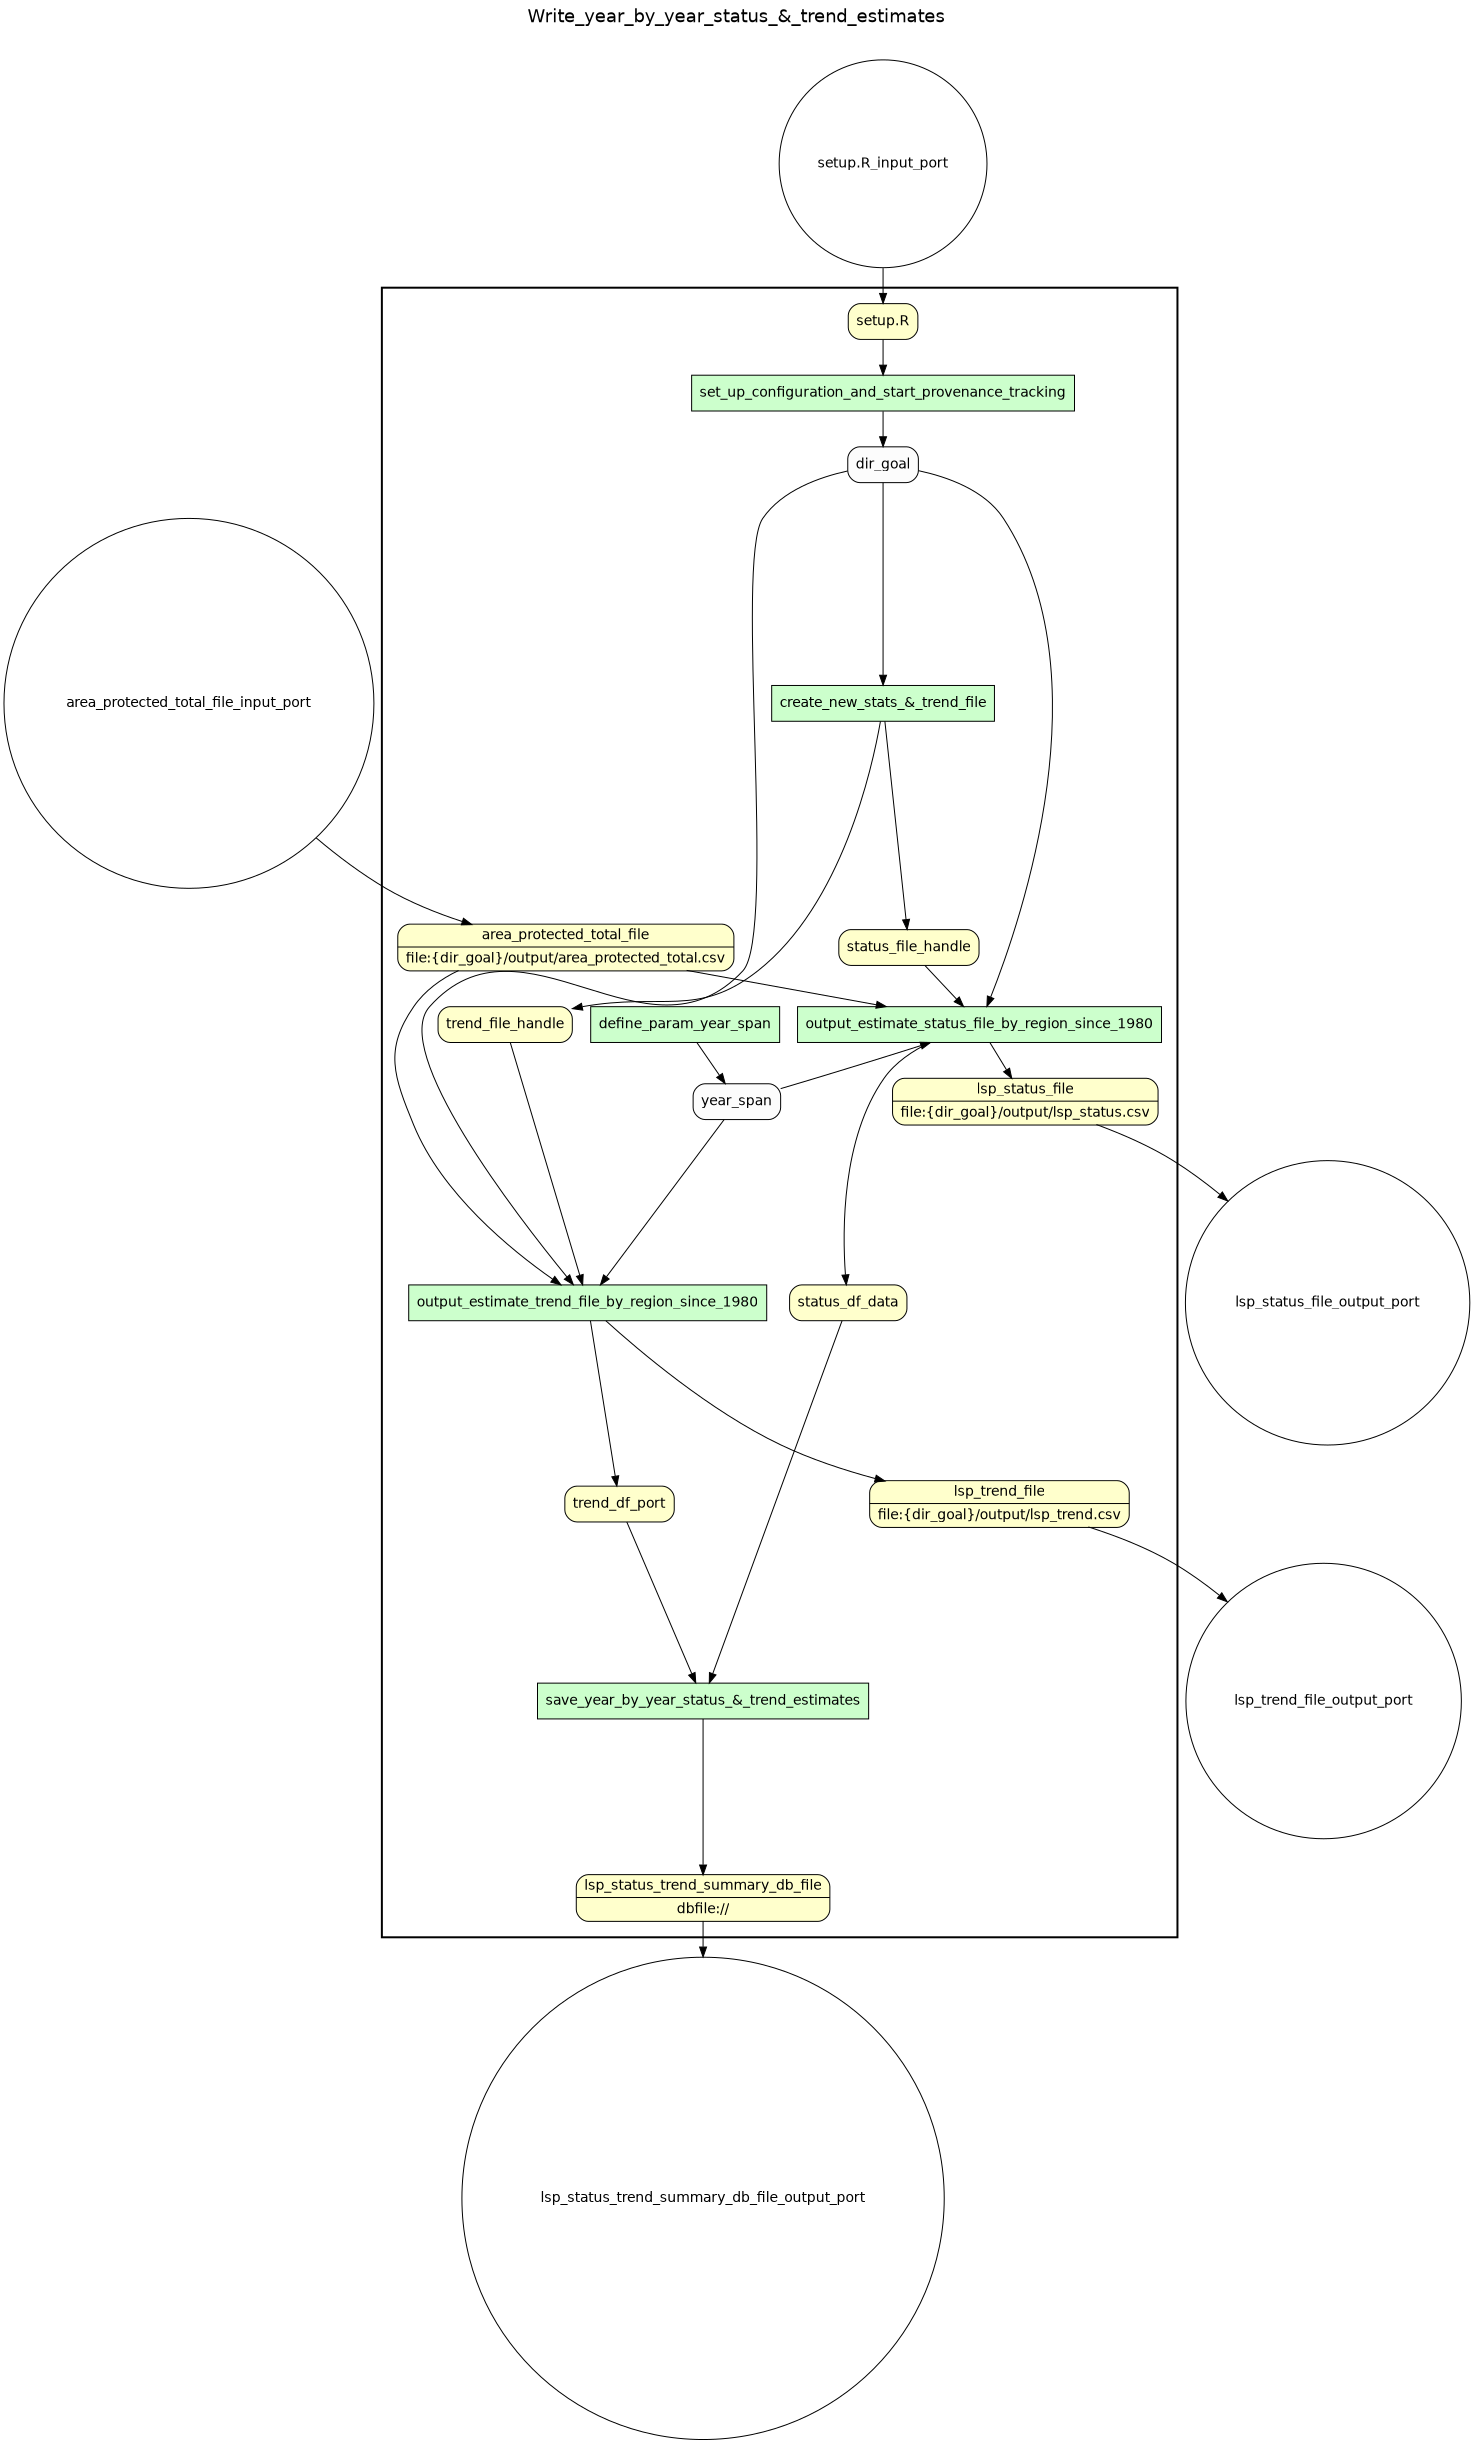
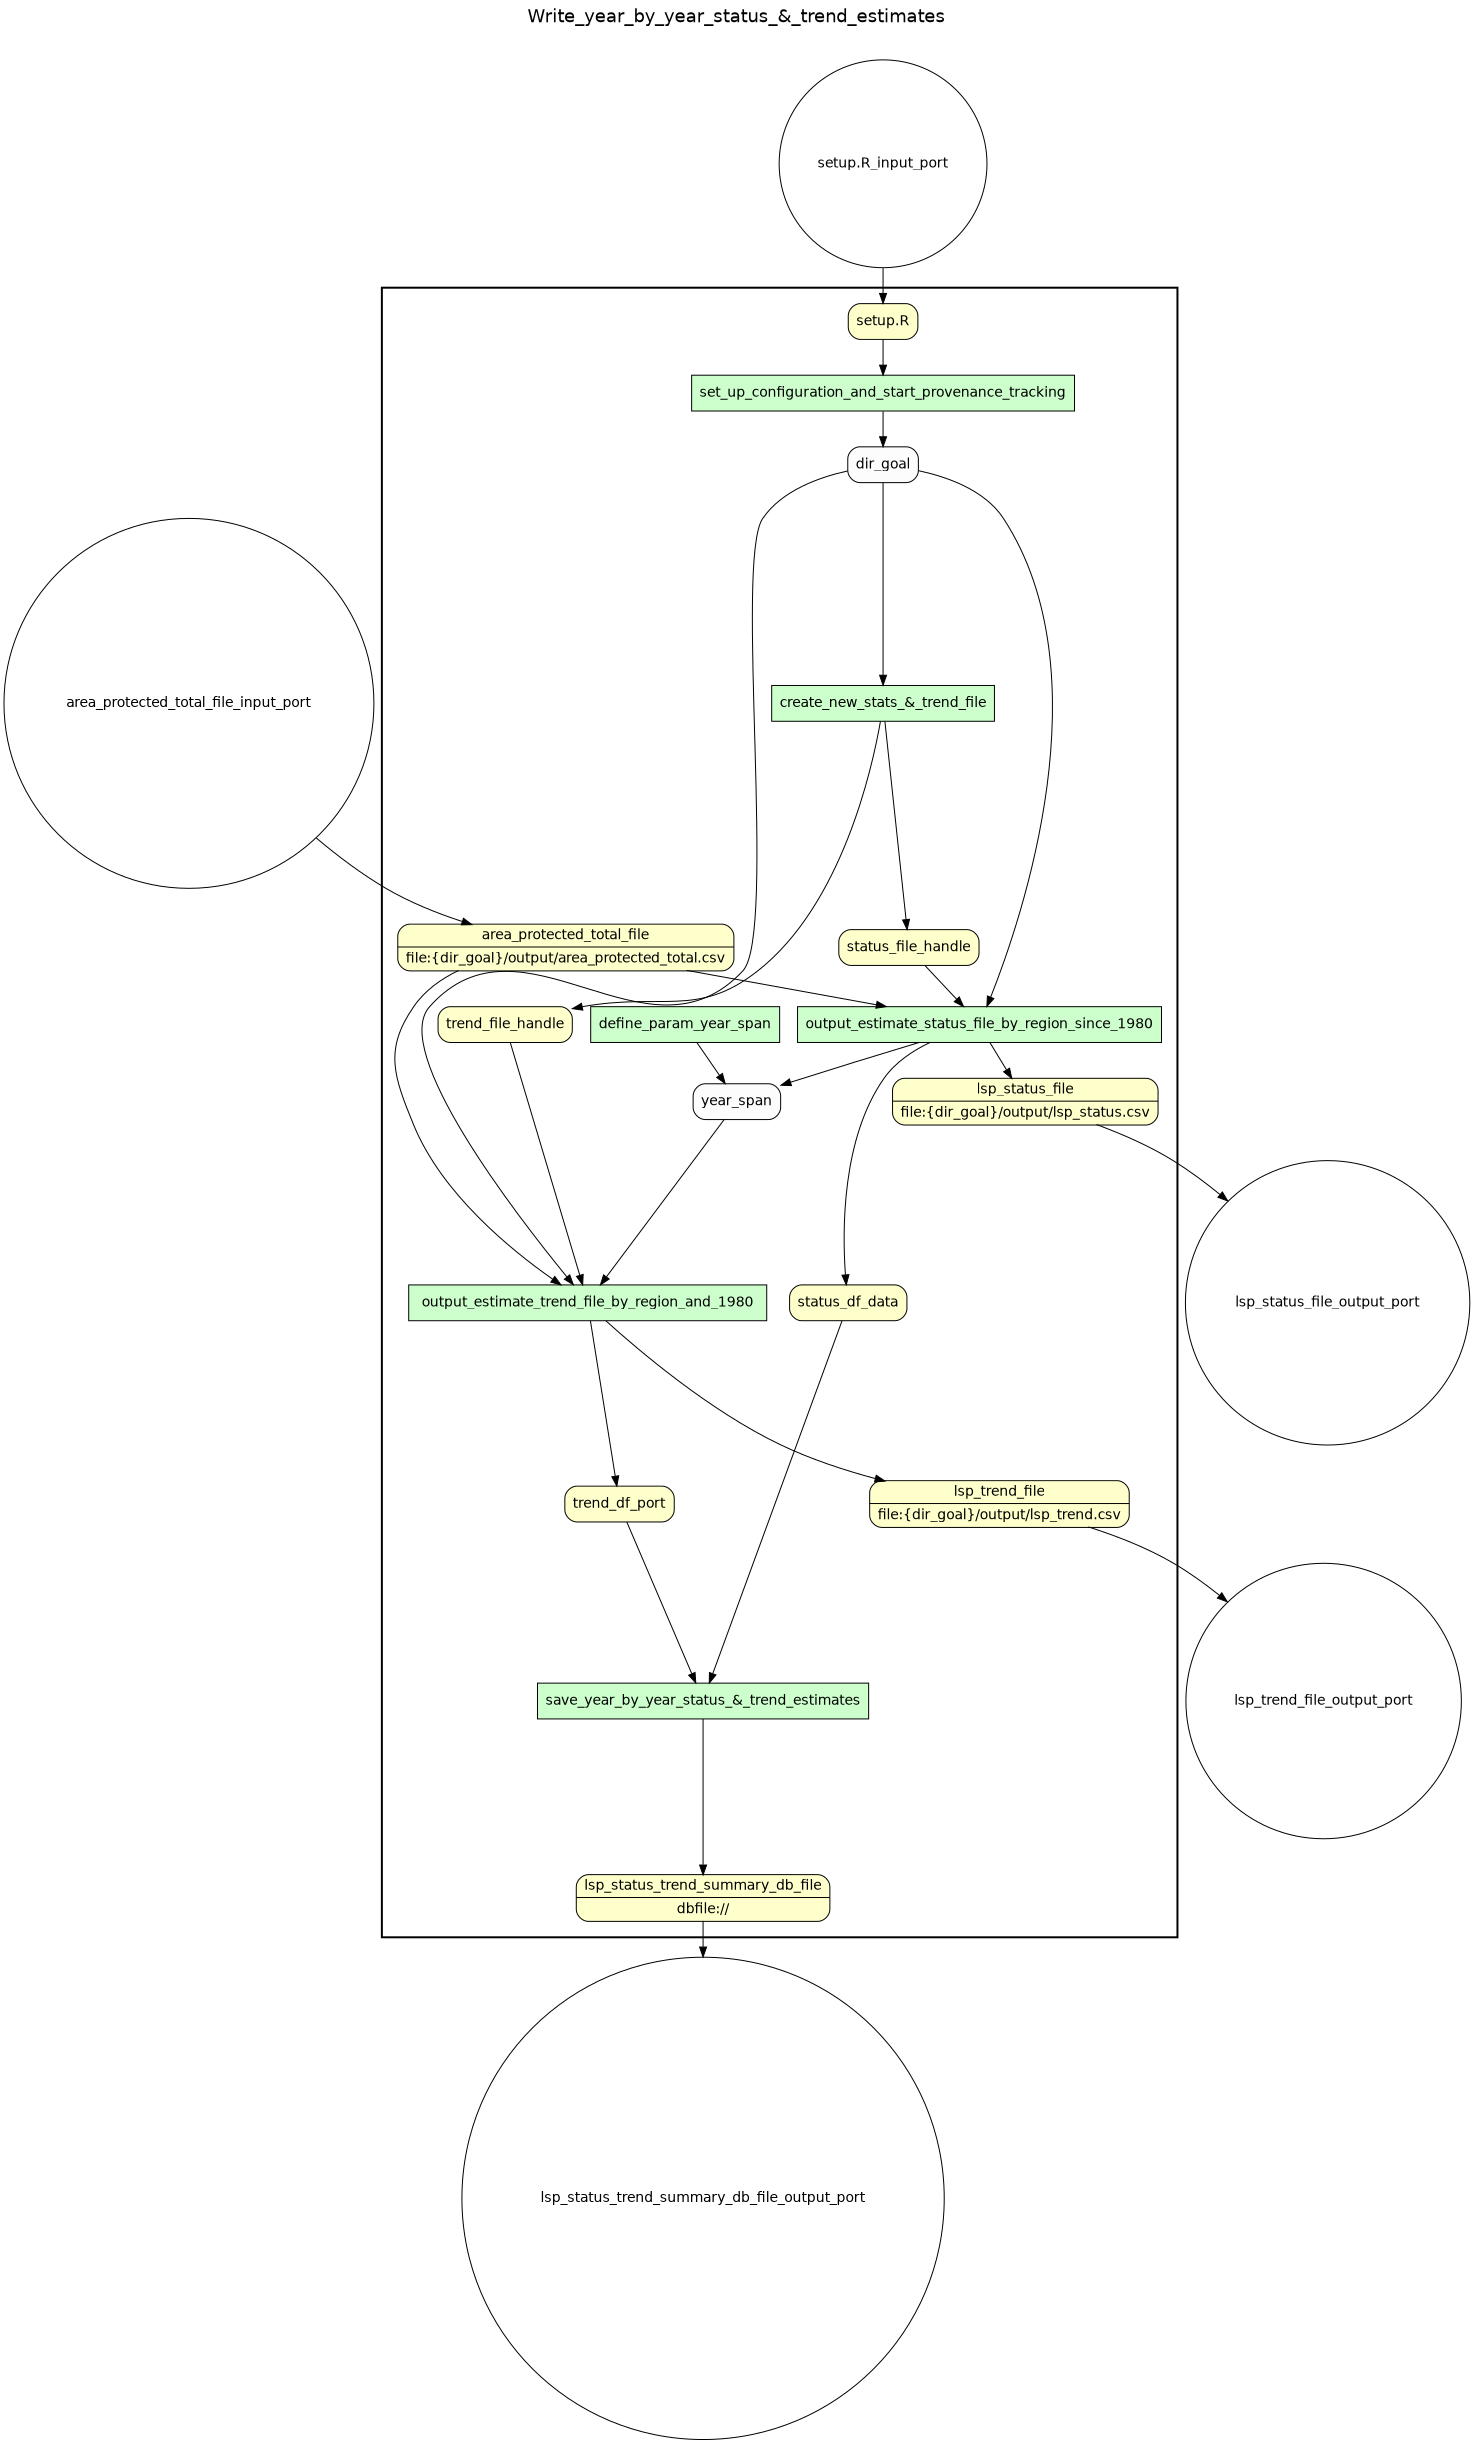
  digraph {
    fontname=Helvetica
    fontsize=18
    label="Write_year_by_year_status_&_trend_estimates"
    labelloc=t
    rankdir=TB
    node [fillcolor="#FFFFCC" fontname=Helvetica peripheries=1 shape=box style="rounded,filled"]
    set_up_configuration_and_start_provenance_tracking [fillcolor="#CCFFCC" style=filled]
    dir_goal [fillcolor="#FCFCFC"]
    "create_new_stats_&_trend_file" [fillcolor="#CCFFCC" style=filled]
    status_file_handle
    trend_file_handle
    define_param_year_span [fillcolor="#CCFFCC" style=filled]
    year_span [fillcolor="#FCFCFC"]
    output_estimate_status_file_by_region_since_1980 [fillcolor="#CCFFCC" style=filled]
    n9 [label="{<f0> lsp_status_file |<f1> file\:\{dir_goal\}/output/lsp_status.csv}" rankdir=LR shape=record]
    status_df_data
-   output_estimate_trend_file_by_region_since_1980 [fillcolor="#CCFFCC" style=filled]
+   output_estimate_trend_file_by_region_since_1980 [fillcolor="#CCFFCC" style=filled label=output_estimate_trend_file_by_region_and_1980]
    n12 [label="{<f0> lsp_trend_file |<f1> file\:\{dir_goal\}/output/lsp_trend.csv}" rankdir=LR shape=record]
    n13 [label=trend_df_port]
    "save_year_by_year_status_&_trend_estimates" [fillcolor="#CCFFCC" style=filled]
    n15 [label="{<f0> lsp_status_trend_summary_db_file |<f1> dbfile\://}" rankdir=LR shape=record]
    "setup.R"
    n17 [label="{<f0> area_protected_total_file |<f1> file\:\{dir_goal\}/output/area_protected_total.csv}" rankdir=LR shape=record]
    lsp_status_file_output_port [fillcolor="#FFFFFF" shape=circle width=0.2]
    lsp_trend_file_output_port [fillcolor="#FFFFFF" shape=circle width=0.2]
    lsp_status_trend_summary_db_file_output_port [fillcolor="#FFFFFF" shape=circle width=0.2]
    "setup.R_input_port" [fillcolor="#FFFFFF" shape=circle width=0.2]
    area_protected_total_file_input_port [fillcolor="#FFFFFF" shape=circle width=0.2]
    subgraph cluster_1 {
      color=black
      label=""
      penwidth=2
      subgraph cluster_2 {
        color=black
        label=""
        penwidth=0
        set_up_configuration_and_start_provenance_tracking
        dir_goal
        "create_new_stats_&_trend_file"
        status_file_handle
        trend_file_handle
        define_param_year_span
        year_span
        output_estimate_status_file_by_region_since_1980
        n9
        status_df_data
        output_estimate_trend_file_by_region_since_1980
        n12
        n13
        "save_year_by_year_status_&_trend_estimates"
        n15
        "setup.R"
        n17
      }
    }
    set_up_configuration_and_start_provenance_tracking -> dir_goal
    dir_goal -> "create_new_stats_&_trend_file"
    dir_goal -> output_estimate_status_file_by_region_since_1980
    dir_goal -> output_estimate_trend_file_by_region_since_1980
    "create_new_stats_&_trend_file" -> status_file_handle
    "create_new_stats_&_trend_file" -> trend_file_handle
    status_file_handle -> output_estimate_status_file_by_region_since_1980
    trend_file_handle -> output_estimate_trend_file_by_region_since_1980
    define_param_year_span -> year_span
-   year_span -> output_estimate_status_file_by_region_since_1980
+   output_estimate_status_file_by_region_since_1980 -> year_span
    year_span -> output_estimate_trend_file_by_region_since_1980
    output_estimate_status_file_by_region_since_1980 -> n9
    output_estimate_status_file_by_region_since_1980 -> status_df_data
    n9 -> lsp_status_file_output_port
    status_df_data -> "save_year_by_year_status_&_trend_estimates"
    output_estimate_trend_file_by_region_since_1980 -> n12
    output_estimate_trend_file_by_region_since_1980 -> n13
    n12 -> lsp_trend_file_output_port
    n13 -> "save_year_by_year_status_&_trend_estimates"
    "save_year_by_year_status_&_trend_estimates" -> n15
    n15 -> lsp_status_trend_summary_db_file_output_port
    "setup.R" -> set_up_configuration_and_start_provenance_tracking
    n17 -> output_estimate_status_file_by_region_since_1980
    n17 -> output_estimate_trend_file_by_region_since_1980
    "setup.R_input_port" -> "setup.R"
    area_protected_total_file_input_port -> n17
  }
